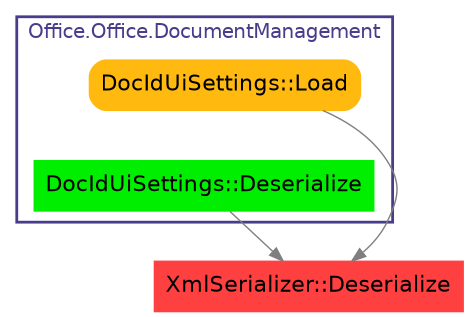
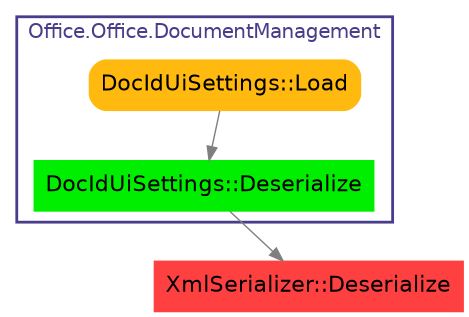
  digraph {
    fontname="DejaVu Sans"
    node [fontname="DejaVu Sans" fontsize=16 shape=box style=filled]
    edge [color=gray50 fontname="DejaVu Sans"]
    n1 [color=green2 fillcolor=green2 label="DocIdUiSettings::Deserialize"]
    n2 [color=darkgoldenrod1 fillcolor=darkgoldenrod1 label="DocIdUiSettings::Load" style="filled, rounded"]
    n3 [color=brown1 fillcolor=brown1 label="XmlSerializer::Deserialize"]
    subgraph cluster_1 {
      color=darkslateblue
      fontcolor=darkslateblue
      label="Office.Office.DocumentManagement"
      labeljust=l
      penwidth=2
      n1
      n2
    }
    n1 -> n3
-   n2 -> n3
+   n2 -> n1
  }
